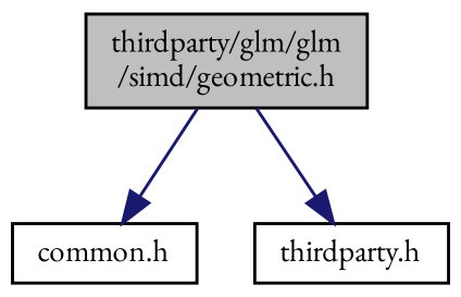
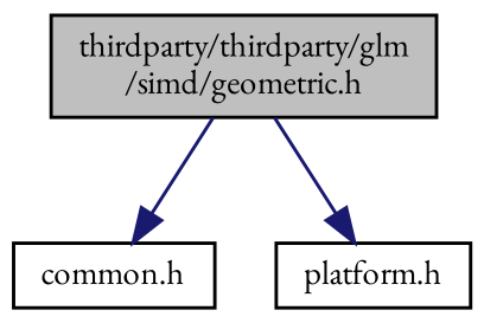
  digraph {
    fontname="EB Garamond"
    node [color=black fillcolor=white fontname="EB Garamond" fontsize=10 shape=record style=filled]
    edge [color=midnightblue fontname="EB Garamond" fontsize=10 labelfontname=Helvetica labelfontsize=10 style=solid]
-   n1 [fillcolor=grey75 fontcolor=black height=0.2 label="thirdparty/glm/glm\l/simd/geometric.h" width=0.4]
+   n1 [fillcolor=grey75 fontcolor=black height=0.2 label="thirdparty/thirdparty/glm\l/simd/geometric.h" width=0.4]
    n2 [height=0.2 label="common.h" width=0.4]
-   n3 [height=0.2 label="thirdparty.h" width=0.4]
+   n3 [height=0.2 label="platform.h" width=0.4]
    n1 -> n2
    n1 -> n3
  }
